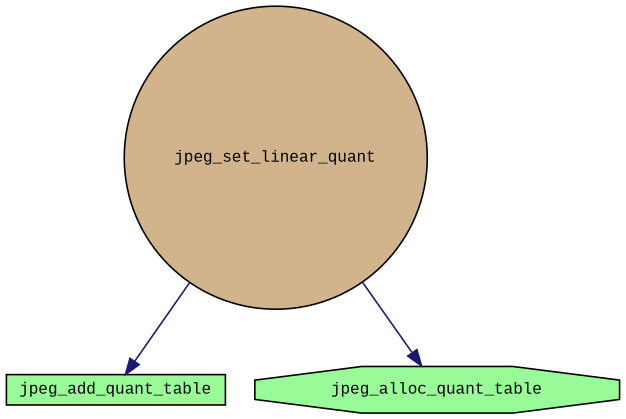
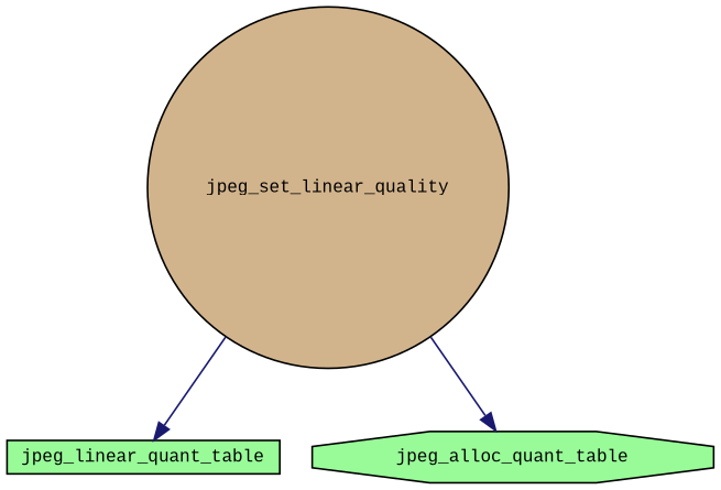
  digraph {
    fontname="Liberation Mono"
    rankdir=TB
    node [color=black fillcolor=palegreen fontname="Liberation Mono" fontsize=10 style=filled]
    edge [color=midnightblue fontname="Liberation Mono" fontsize=10 labelfontname=Helvetica labelfontsize=10 style=solid]
-   n1 [fillcolor=tan fontcolor=black height=0.2 label=jpeg_set_linear_quant shape=circle width=0.4]
-   n2 [height=0.2 label=jpeg_add_quant_table shape=box width=0.4]
+   n1 [fillcolor=tan fontcolor=black height=0.2 label=jpeg_set_linear_quality shape=circle width=0.4]
+   n2 [height=0.2 label=jpeg_linear_quant_table shape=box width=0.4]
    n3 [height=0.2 label=jpeg_alloc_quant_table shape=octagon width=0.4]
    n1 -> n2
    n1 -> n3
  }
